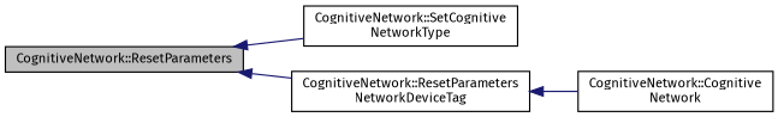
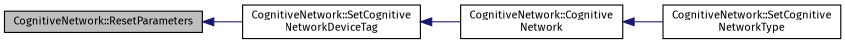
  digraph {
    fontname="Fira Sans"
    rankdir=LR
    node [color=black fillcolor=white fontname="Fira Sans" fontsize=10 shape=record style=filled]
    edge [color=midnightblue dir=back fontname="Fira Sans" fontsize=10 labelfontname=Helvetica labelfontsize=10 style=solid]
    n1 [fillcolor=grey75 fontcolor=black height=0.2 label="CognitiveNetwork::ResetParameters" width=0.4]
    n2 [height=0.2 label="CognitiveNetwork::SetCognitive\lNetworkType" width=0.4]
-   n3 [height=0.2 label="CognitiveNetwork::ResetParameters\lNetworkDeviceTag" width=0.4]
+   n3 [height=0.2 label="CognitiveNetwork::SetCognitive\lNetworkDeviceTag" width=0.4]
    n4 [height=0.2 label="CognitiveNetwork::Cognitive\lNetwork" width=0.4]
-   n1 -> n2
+   n4 -> n2
    n1 -> n3
    n3 -> n4
  }
